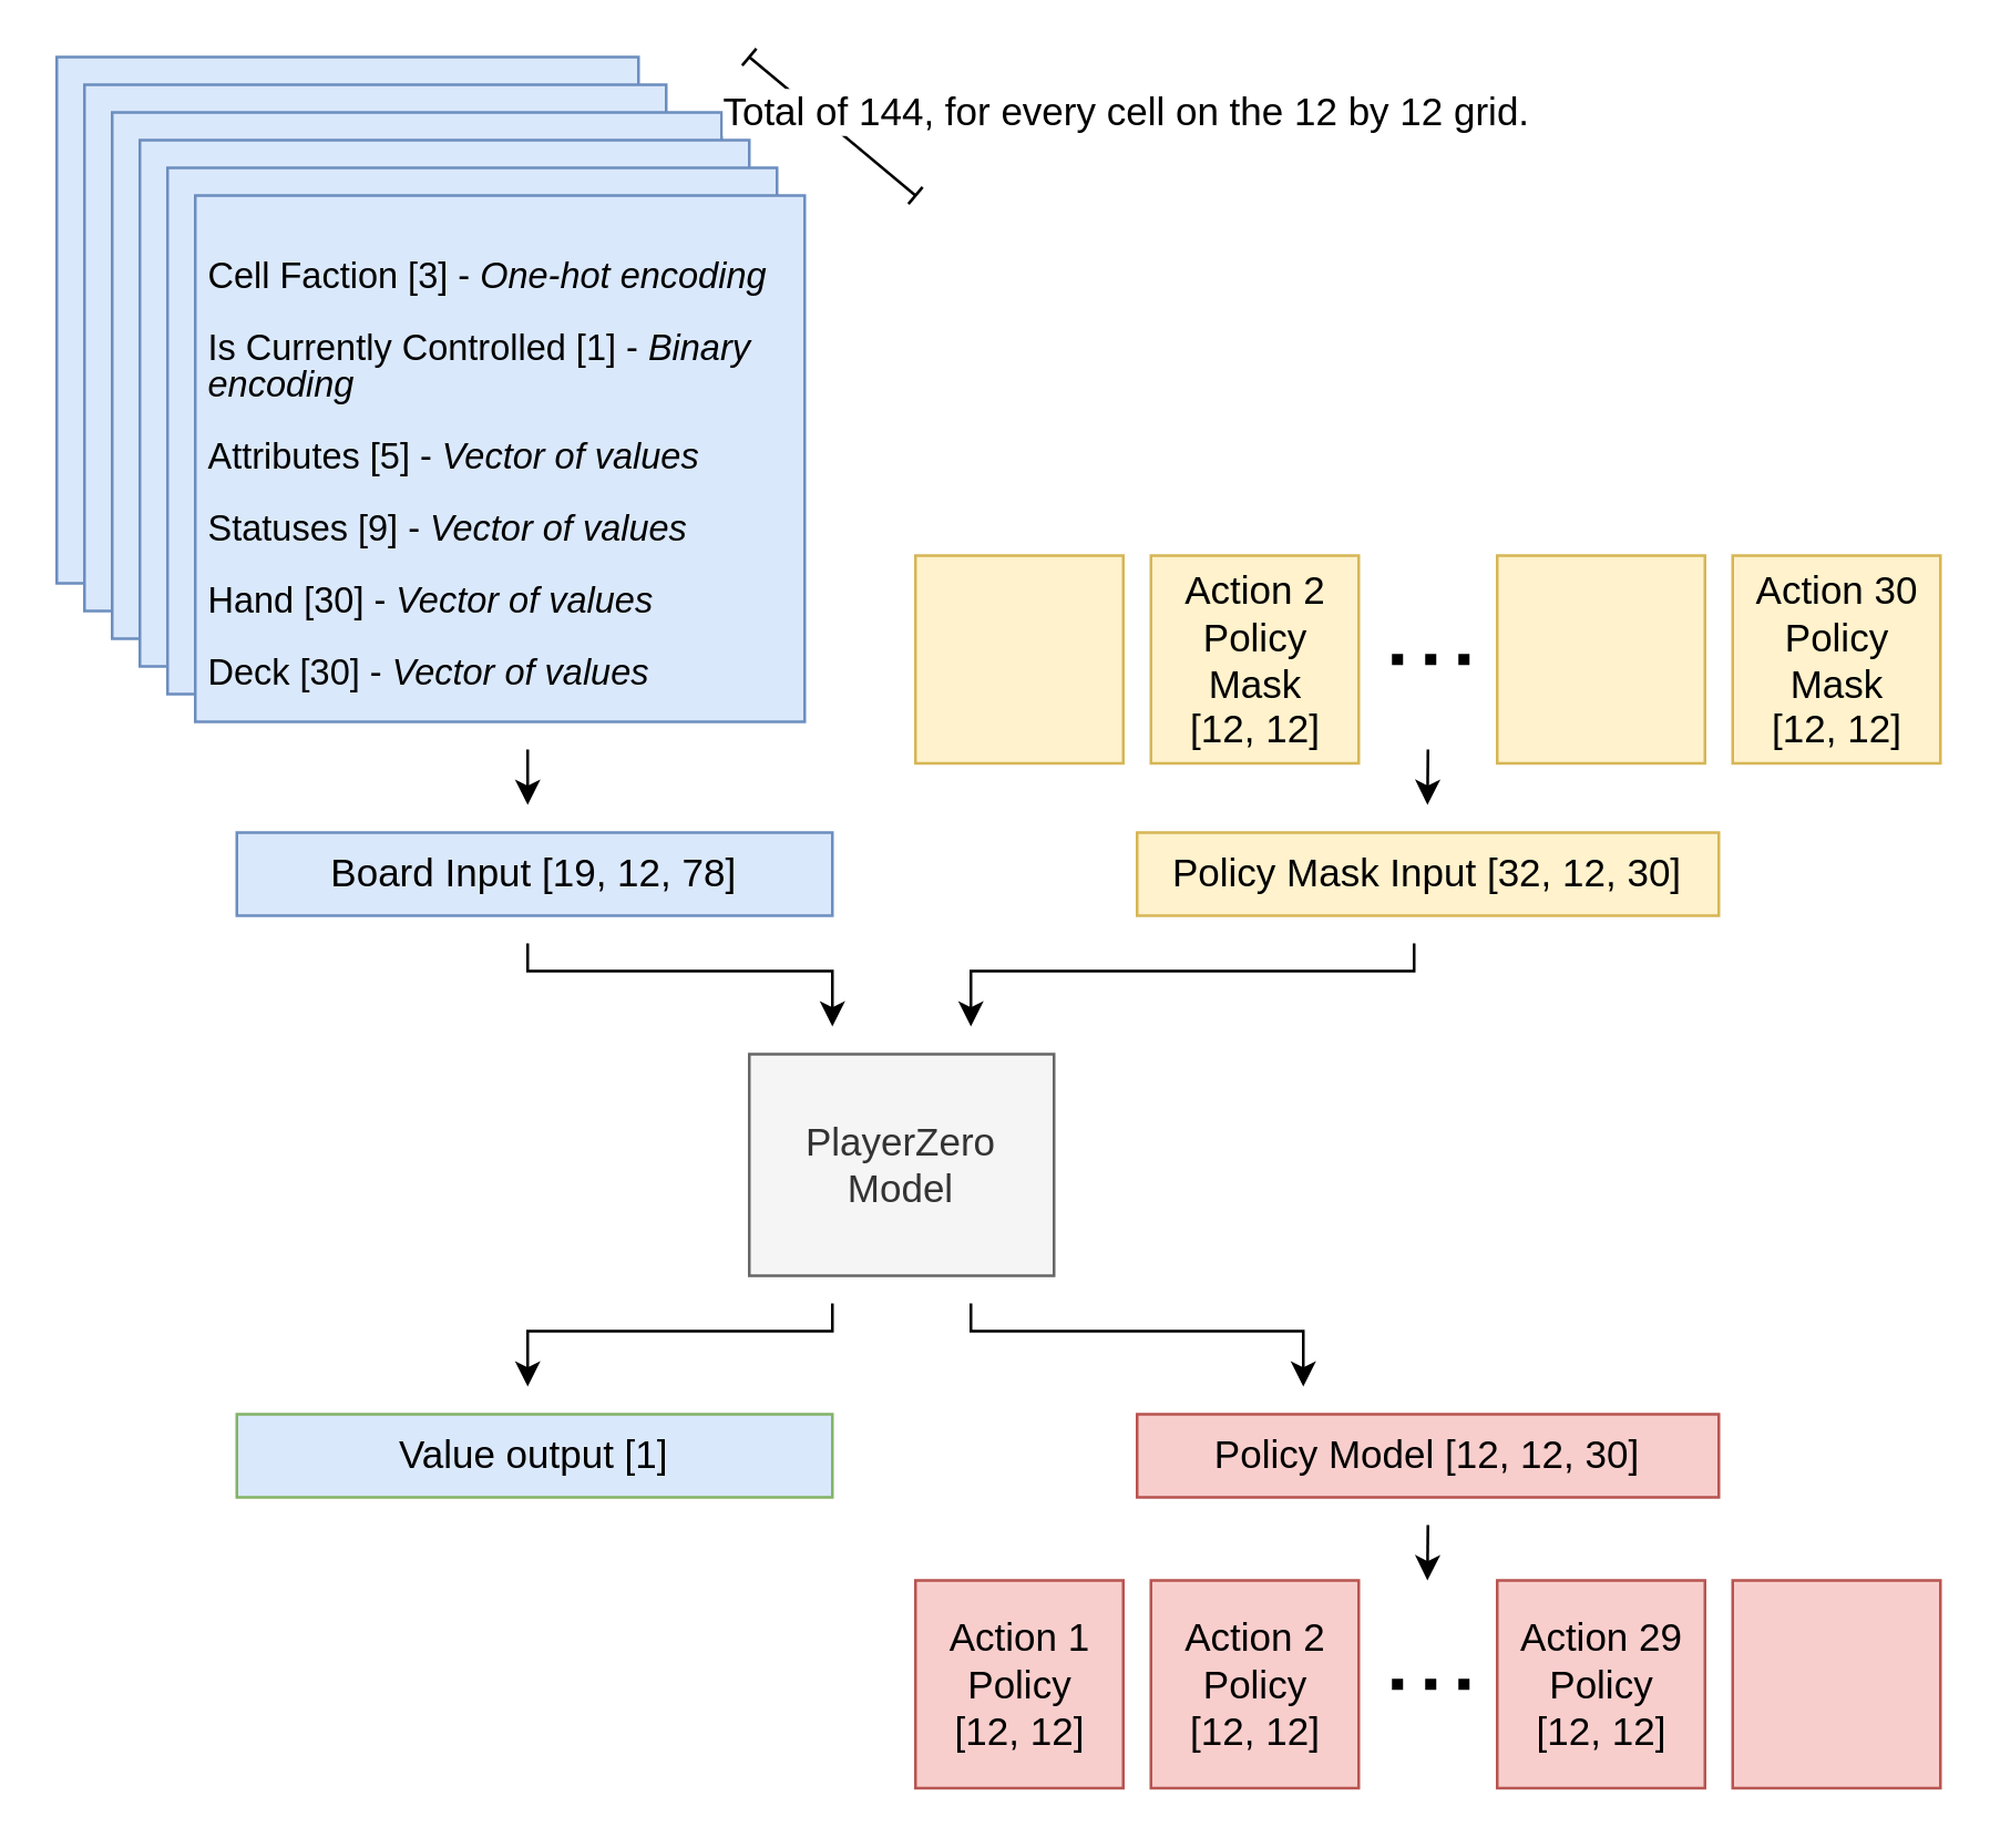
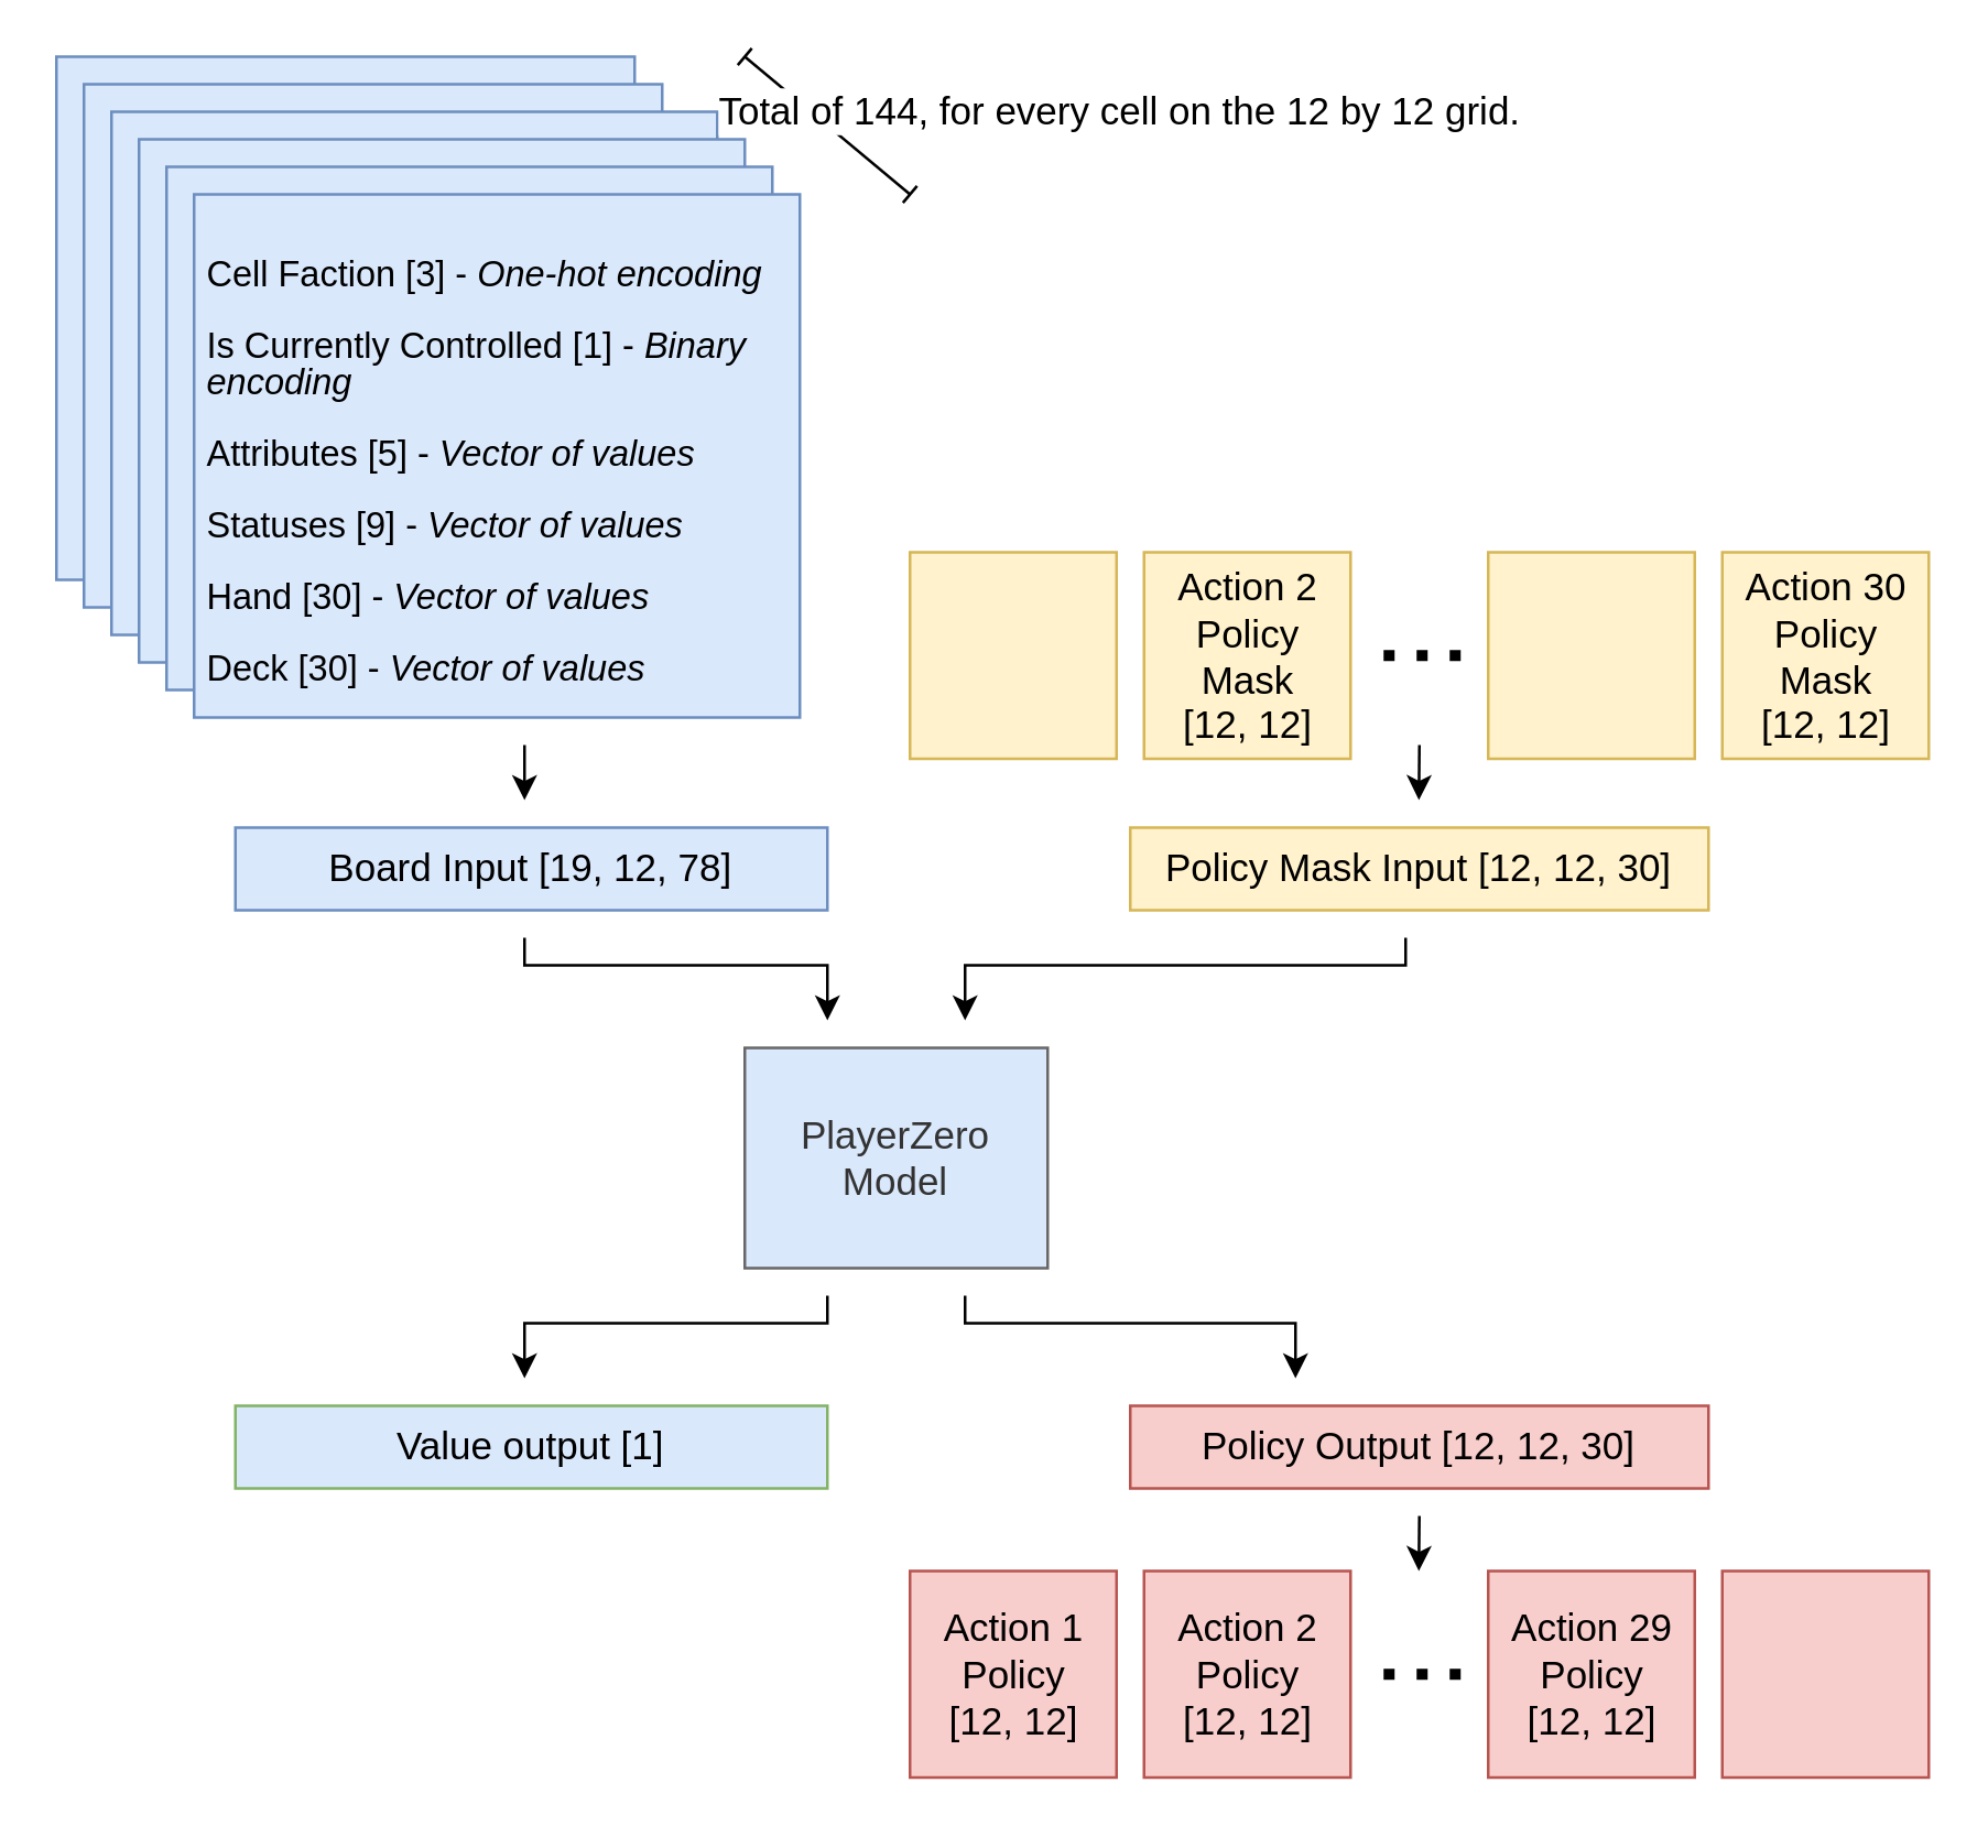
  <mxCell id="0" />
  <mxCell id="1" parent="0" />
  <mxCell id="2" value="" style="rounded=0;whiteSpace=wrap;html=1;fillColor=#dae8fc;strokeColor=#6c8ebf;" vertex="1" parent="1"><mxGeometry x="20" y="20" width="210" height="190" as="geometry" /></mxCell>
  <mxCell id="3" value="" style="rounded=0;whiteSpace=wrap;html=1;fillColor=#dae8fc;strokeColor=#6c8ebf;" vertex="1" parent="1"><mxGeometry x="30" y="30" width="210" height="190" as="geometry" /></mxCell>
  <mxCell id="4" value="" style="rounded=0;whiteSpace=wrap;html=1;fillColor=#dae8fc;strokeColor=#6c8ebf;" vertex="1" parent="1"><mxGeometry x="40" y="40" width="220" height="190" as="geometry" /></mxCell>
  <mxCell id="5" value="" style="rounded=0;whiteSpace=wrap;html=1;fillColor=#dae8fc;strokeColor=#6c8ebf;" vertex="1" parent="1"><mxGeometry x="50" y="50" width="220" height="190" as="geometry" /></mxCell>
  <mxCell id="6" value="" style="rounded=0;whiteSpace=wrap;html=1;fillColor=#dae8fc;strokeColor=#6c8ebf;" vertex="1" parent="1"><mxGeometry x="60" y="60" width="220" height="190" as="geometry" /></mxCell>
  <mxCell id="7" value="&lt;p style=&quot;line-height: 100%; font-size: 13px;&quot;&gt;Cell Faction [3] - &lt;i style=&quot;font-size: 13px;&quot;&gt;One-hot encoding&lt;br style=&quot;font-size: 13px;&quot;&gt;&lt;/i&gt;&lt;/p&gt;&lt;p style=&quot;line-height: 100%; font-size: 13px;&quot;&gt;Is Currently Controlled [1] - &lt;i style=&quot;font-size: 13px;&quot;&gt;Binary encoding&lt;br style=&quot;font-size: 13px;&quot;&gt;&lt;/i&gt;&lt;/p&gt;&lt;p style=&quot;line-height: 100%; font-size: 13px;&quot;&gt;Attributes [5] - &lt;i style=&quot;font-size: 13px;&quot;&gt;Vector of values&lt;/i&gt;&lt;br style=&quot;font-size: 13px;&quot;&gt;&lt;/p&gt;&lt;p style=&quot;line-height: 100%; font-size: 13px;&quot;&gt;Statuses [9] - &lt;i style=&quot;font-size: 13px;&quot;&gt;Vector of values&lt;/i&gt;&lt;br style=&quot;font-size: 13px;&quot;&gt;&lt;/p&gt;&lt;p style=&quot;line-height: 100%; font-size: 13px;&quot;&gt;Hand [30] - &lt;i style=&quot;font-size: 13px;&quot;&gt;Vector of values&lt;/i&gt;&lt;br style=&quot;font-size: 13px;&quot;&gt;&lt;/p&gt;&lt;p style=&quot;line-height: 100%; font-size: 13px;&quot;&gt;Deck [30] - &lt;i style=&quot;font-size: 13px;&quot;&gt;Vector of values&lt;/i&gt;&lt;br style=&quot;font-size: 13px;&quot;&gt;&lt;/p&gt;" style="rounded=0;whiteSpace=wrap;html=1;fillColor=#dae8fc;strokeColor=#6c8ebf;align=left;verticalAlign=top;spacing=5;fontSize=13;spacingTop=0;" vertex="1" parent="1"><mxGeometry x="70" y="70" width="220" height="190" as="geometry" /></mxCell>
  <mxCell id="8" value="" style="rounded=0;whiteSpace=wrap;html=1;fillColor=#fff2cc;strokeColor=#d6b656;" vertex="1" parent="1"><mxGeometry x="330" y="200" width="75" height="75" as="geometry" /></mxCell>
  <mxCell id="9" value="" style="rounded=0;whiteSpace=wrap;html=1;fillColor=#fff2cc;strokeColor=#d6b656;" vertex="1" parent="1"><mxGeometry x="415" y="200" width="75" height="75" as="geometry" /></mxCell>
  <mxCell id="10" value="" style="rounded=0;whiteSpace=wrap;html=1;fillColor=#fff2cc;strokeColor=#d6b656;" vertex="1" parent="1"><mxGeometry x="540" y="200" width="75" height="75" as="geometry" /></mxCell>
  <mxCell id="11" value="" style="rounded=0;whiteSpace=wrap;html=1;fillColor=#fff2cc;strokeColor=#d6b656;" vertex="1" parent="1"><mxGeometry x="625" y="200" width="75" height="75" as="geometry" /></mxCell>
  <mxCell id="12" value="" style="endArrow=none;dashed=1;html=1;rounded=0;strokeWidth=4;dashPattern=1 2;" edge="1" parent="1"><mxGeometry width="50" height="50" relative="1" as="geometry"><mxPoint x="530" y="237.5" as="sourcePoint" /><mxPoint x="500" y="237.5" as="targetPoint" /></mxGeometry></mxCell>
  <mxCell id="13" value="&lt;div style=&quot;font-size: 14px;&quot;&gt;Action 2&lt;br style=&quot;font-size: 14px;&quot;&gt;&lt;/div&gt;&lt;div style=&quot;font-size: 14px;&quot;&gt;Policy Mask&lt;/div&gt;&lt;div style=&quot;font-size: 14px;&quot;&gt;[12, 12]&lt;br style=&quot;font-size: 14px;&quot;&gt;&lt;/div&gt;" style="text;html=1;align=center;verticalAlign=middle;whiteSpace=wrap;rounded=0;fontSize=14;" vertex="1" parent="1"><mxGeometry x="417.5" y="202.5" width="70" height="70" as="geometry" /></mxCell>
  <mxCell id="14" value="Action 30&lt;br style=&quot;font-size: 14px;&quot;&gt;&lt;div style=&quot;font-size: 14px;&quot;&gt;Policy Mask&lt;/div&gt;&lt;div style=&quot;font-size: 14px;&quot;&gt;[12, 12]&lt;br style=&quot;font-size: 14px;&quot;&gt;&lt;/div&gt;" style="text;html=1;align=center;verticalAlign=middle;whiteSpace=wrap;rounded=0;fontSize=14;" vertex="1" parent="1"><mxGeometry x="627.5" y="202.5" width="70" height="70" as="geometry" /></mxCell>
  <mxCell id="15" value="Value output [1]" style="rounded=0;whiteSpace=wrap;html=1;fillColor=#dae8fc;strokeColor=#82b366;fontSize=14;" vertex="1" parent="1"><mxGeometry x="85" y="510" width="215" height="30" as="geometry" /></mxCell>
  <mxCell id="16" value="" style="endArrow=classic;html=1;rounded=0;" edge="1" parent="1"><mxGeometry width="50" height="50" relative="1" as="geometry"><mxPoint x="515" y="270" as="sourcePoint" /><mxPoint x="514.82" y="290" as="targetPoint" /></mxGeometry></mxCell>
- <mxCell id="17" value="&lt;div style=&quot;font-size: 14px;&quot;&gt;PlayerZero&lt;/div&gt;&lt;div style=&quot;font-size: 14px;&quot;&gt;Model&lt;br style=&quot;font-size: 14px;&quot;&gt;&lt;/div&gt;" style="rounded=0;whiteSpace=wrap;html=1;fillColor=#f5f5f5;fontColor=#333333;strokeColor=#666666;fontSize=14;" vertex="1" parent="1"><mxGeometry x="270" y="380" width="110" height="80" as="geometry" /></mxCell>
+ <mxCell id="17" value="&lt;div style=&quot;font-size: 14px;&quot;&gt;PlayerZero&lt;/div&gt;&lt;div style=&quot;font-size: 14px;&quot;&gt;Model&lt;br style=&quot;font-size: 14px;&quot;&gt;&lt;/div&gt;" style="rounded=0;whiteSpace=wrap;html=1;fillColor=#dae8fc;fontColor=#333333;strokeColor=#666666;fontSize=14;" vertex="1" parent="1"><mxGeometry x="270" y="380" width="110" height="80" as="geometry" /></mxCell>
  <mxCell id="18" value="" style="endArrow=classic;html=1;rounded=0;" edge="1" parent="1"><mxGeometry width="50" height="50" relative="1" as="geometry"><mxPoint x="510" y="340" as="sourcePoint" /><mxPoint x="350" y="370" as="targetPoint" /><Array as="points"><mxPoint x="510" y="350" /><mxPoint x="350" y="350" /></Array></mxGeometry></mxCell>
  <mxCell id="19" value="" style="endArrow=classic;html=1;rounded=0;" edge="1" parent="1"><mxGeometry width="50" height="50" relative="1" as="geometry"><mxPoint x="190" y="340" as="sourcePoint" /><mxPoint x="300" y="370" as="targetPoint" /><Array as="points"><mxPoint x="190" y="350" /><mxPoint x="300" y="350" /></Array></mxGeometry></mxCell>
  <mxCell id="20" value="" style="endArrow=baseDash;html=1;rounded=0;startArrow=baseDash;startFill=0;endFill=0;" edge="1" parent="1"><mxGeometry width="50" height="50" relative="1" as="geometry"><mxPoint x="330" y="70" as="sourcePoint" /><mxPoint x="270" y="20" as="targetPoint" /></mxGeometry></mxCell>
  <mxCell id="21" value="&lt;font style=&quot;font-size: 14px;&quot;&gt;Total of 144, for every cell on the 12 by 12 grid.&lt;/font&gt;" style="edgeLabel;html=1;align=center;verticalAlign=middle;resizable=0;points=[];" vertex="1" connectable="0" parent="20"><mxGeometry x="0.041" y="-1" relative="1" as="geometry"><mxPoint x="106" y="-3" as="offset" /></mxGeometry></mxCell>
- <mxCell id="22" value="Policy Mask Input [32, 12, 30]" style="rounded=0;whiteSpace=wrap;html=1;fillColor=#fff2cc;strokeColor=#d6b656;fontSize=14;" vertex="1" parent="1"><mxGeometry x="410" y="300" width="210" height="30" as="geometry" /></mxCell>
+ <mxCell id="22" value="Policy Mask Input [12, 12, 30]" style="rounded=0;whiteSpace=wrap;html=1;fillColor=#fff2cc;strokeColor=#d6b656;fontSize=14;" vertex="1" parent="1"><mxGeometry x="410" y="300" width="210" height="30" as="geometry" /></mxCell>
  <mxCell id="23" value="" style="endArrow=classic;html=1;rounded=0;" edge="1" parent="1"><mxGeometry width="50" height="50" relative="1" as="geometry"><mxPoint x="190" y="270" as="sourcePoint" /><mxPoint x="190" y="290" as="targetPoint" /></mxGeometry></mxCell>
  <mxCell id="24" value="" style="endArrow=classic;html=1;rounded=0;" edge="1" parent="1"><mxGeometry width="50" height="50" relative="1" as="geometry"><mxPoint x="300" y="470" as="sourcePoint" /><mxPoint x="190" y="500" as="targetPoint" /><Array as="points"><mxPoint x="300" y="480" /><mxPoint x="190" y="480" /></Array></mxGeometry></mxCell>
  <mxCell id="25" value="Board Input [19, 12, 78]" style="rounded=0;whiteSpace=wrap;html=1;fillColor=#dae8fc;strokeColor=#6c8ebf;fontSize=14;" vertex="1" parent="1"><mxGeometry x="85" y="300" width="215" height="30" as="geometry" /></mxCell>
  <mxCell id="26" value="" style="endArrow=classic;html=1;rounded=0;" edge="1" parent="1"><mxGeometry width="50" height="50" relative="1" as="geometry"><mxPoint x="350" y="470" as="sourcePoint" /><mxPoint x="470" y="500" as="targetPoint" /><Array as="points"><mxPoint x="350" y="480" /><mxPoint x="470" y="480" /></Array></mxGeometry></mxCell>
- <mxCell id="27" value="Policy Model [12, 12, 30]" style="rounded=0;whiteSpace=wrap;html=1;fillColor=#f8cecc;strokeColor=#b85450;fontSize=14;" vertex="1" parent="1"><mxGeometry x="410" y="510" width="210" height="30" as="geometry" /></mxCell>
+ <mxCell id="27" value="Policy Output [12, 12, 30]" style="rounded=0;whiteSpace=wrap;html=1;fillColor=#f8cecc;strokeColor=#b85450;fontSize=14;" vertex="1" parent="1"><mxGeometry x="410" y="510" width="210" height="30" as="geometry" /></mxCell>
  <mxCell id="28" value="" style="endArrow=classic;html=1;rounded=0;" edge="1" parent="1"><mxGeometry width="50" height="50" relative="1" as="geometry"><mxPoint x="514.98" y="550" as="sourcePoint" /><mxPoint x="514.8" y="570" as="targetPoint" /></mxGeometry></mxCell>
  <mxCell id="29" value="" style="rounded=0;whiteSpace=wrap;html=1;fillColor=#f8cecc;strokeColor=#b85450;" vertex="1" parent="1"><mxGeometry x="330" y="570" width="75" height="75" as="geometry" /></mxCell>
  <mxCell id="30" value="&lt;div style=&quot;font-size: 14px;&quot;&gt;Action 1&lt;/div&gt;&lt;div style=&quot;font-size: 14px;&quot;&gt;Policy&lt;/div&gt;&lt;div style=&quot;font-size: 14px;&quot;&gt;[12, 12]&lt;br style=&quot;font-size: 14px;&quot;&gt;&lt;/div&gt;" style="text;html=1;align=center;verticalAlign=middle;whiteSpace=wrap;rounded=0;fontSize=14;" vertex="1" parent="1"><mxGeometry x="332.5" y="572.5" width="70" height="70" as="geometry" /></mxCell>
  <mxCell id="31" value="" style="rounded=0;whiteSpace=wrap;html=1;fillColor=#f8cecc;strokeColor=#b85450;" vertex="1" parent="1"><mxGeometry x="415" y="570" width="75" height="75" as="geometry" /></mxCell>
  <mxCell id="32" value="" style="rounded=0;whiteSpace=wrap;html=1;fillColor=#f8cecc;strokeColor=#b85450;" vertex="1" parent="1"><mxGeometry x="540" y="570" width="75" height="75" as="geometry" /></mxCell>
  <mxCell id="33" value="" style="rounded=0;whiteSpace=wrap;html=1;fillColor=#f8cecc;strokeColor=#b85450;" vertex="1" parent="1"><mxGeometry x="625" y="570" width="75" height="75" as="geometry" /></mxCell>
  <mxCell id="34" value="" style="endArrow=none;dashed=1;html=1;rounded=0;strokeWidth=4;dashPattern=1 2;" edge="1" parent="1"><mxGeometry width="50" height="50" relative="1" as="geometry"><mxPoint x="530" y="607.5" as="sourcePoint" /><mxPoint x="500" y="607.5" as="targetPoint" /></mxGeometry></mxCell>
  <mxCell id="35" value="&lt;div style=&quot;font-size: 14px;&quot;&gt;Action 2&lt;/div&gt;&lt;div style=&quot;font-size: 14px;&quot;&gt;Policy&lt;br style=&quot;font-size: 14px;&quot;&gt;&lt;/div&gt;&lt;div style=&quot;font-size: 14px;&quot;&gt;[12, 12]&lt;br style=&quot;font-size: 14px;&quot;&gt;&lt;/div&gt;" style="text;html=1;align=center;verticalAlign=middle;whiteSpace=wrap;rounded=0;fontSize=14;" vertex="1" parent="1"><mxGeometry x="417.5" y="572.5" width="70" height="70" as="geometry" /></mxCell>
  <mxCell id="36" value="&lt;div style=&quot;font-size: 14px;&quot;&gt;Action 29 Policy&lt;br style=&quot;font-size: 14px;&quot;&gt;&lt;/div&gt;&lt;div style=&quot;font-size: 14px;&quot;&gt;[12, 12]&lt;br style=&quot;font-size: 14px;&quot;&gt;&lt;/div&gt;" style="text;html=1;align=center;verticalAlign=middle;whiteSpace=wrap;rounded=0;fontSize=14;" vertex="1" parent="1"><mxGeometry x="542.5" y="572.5" width="70" height="70" as="geometry" /></mxCell>
